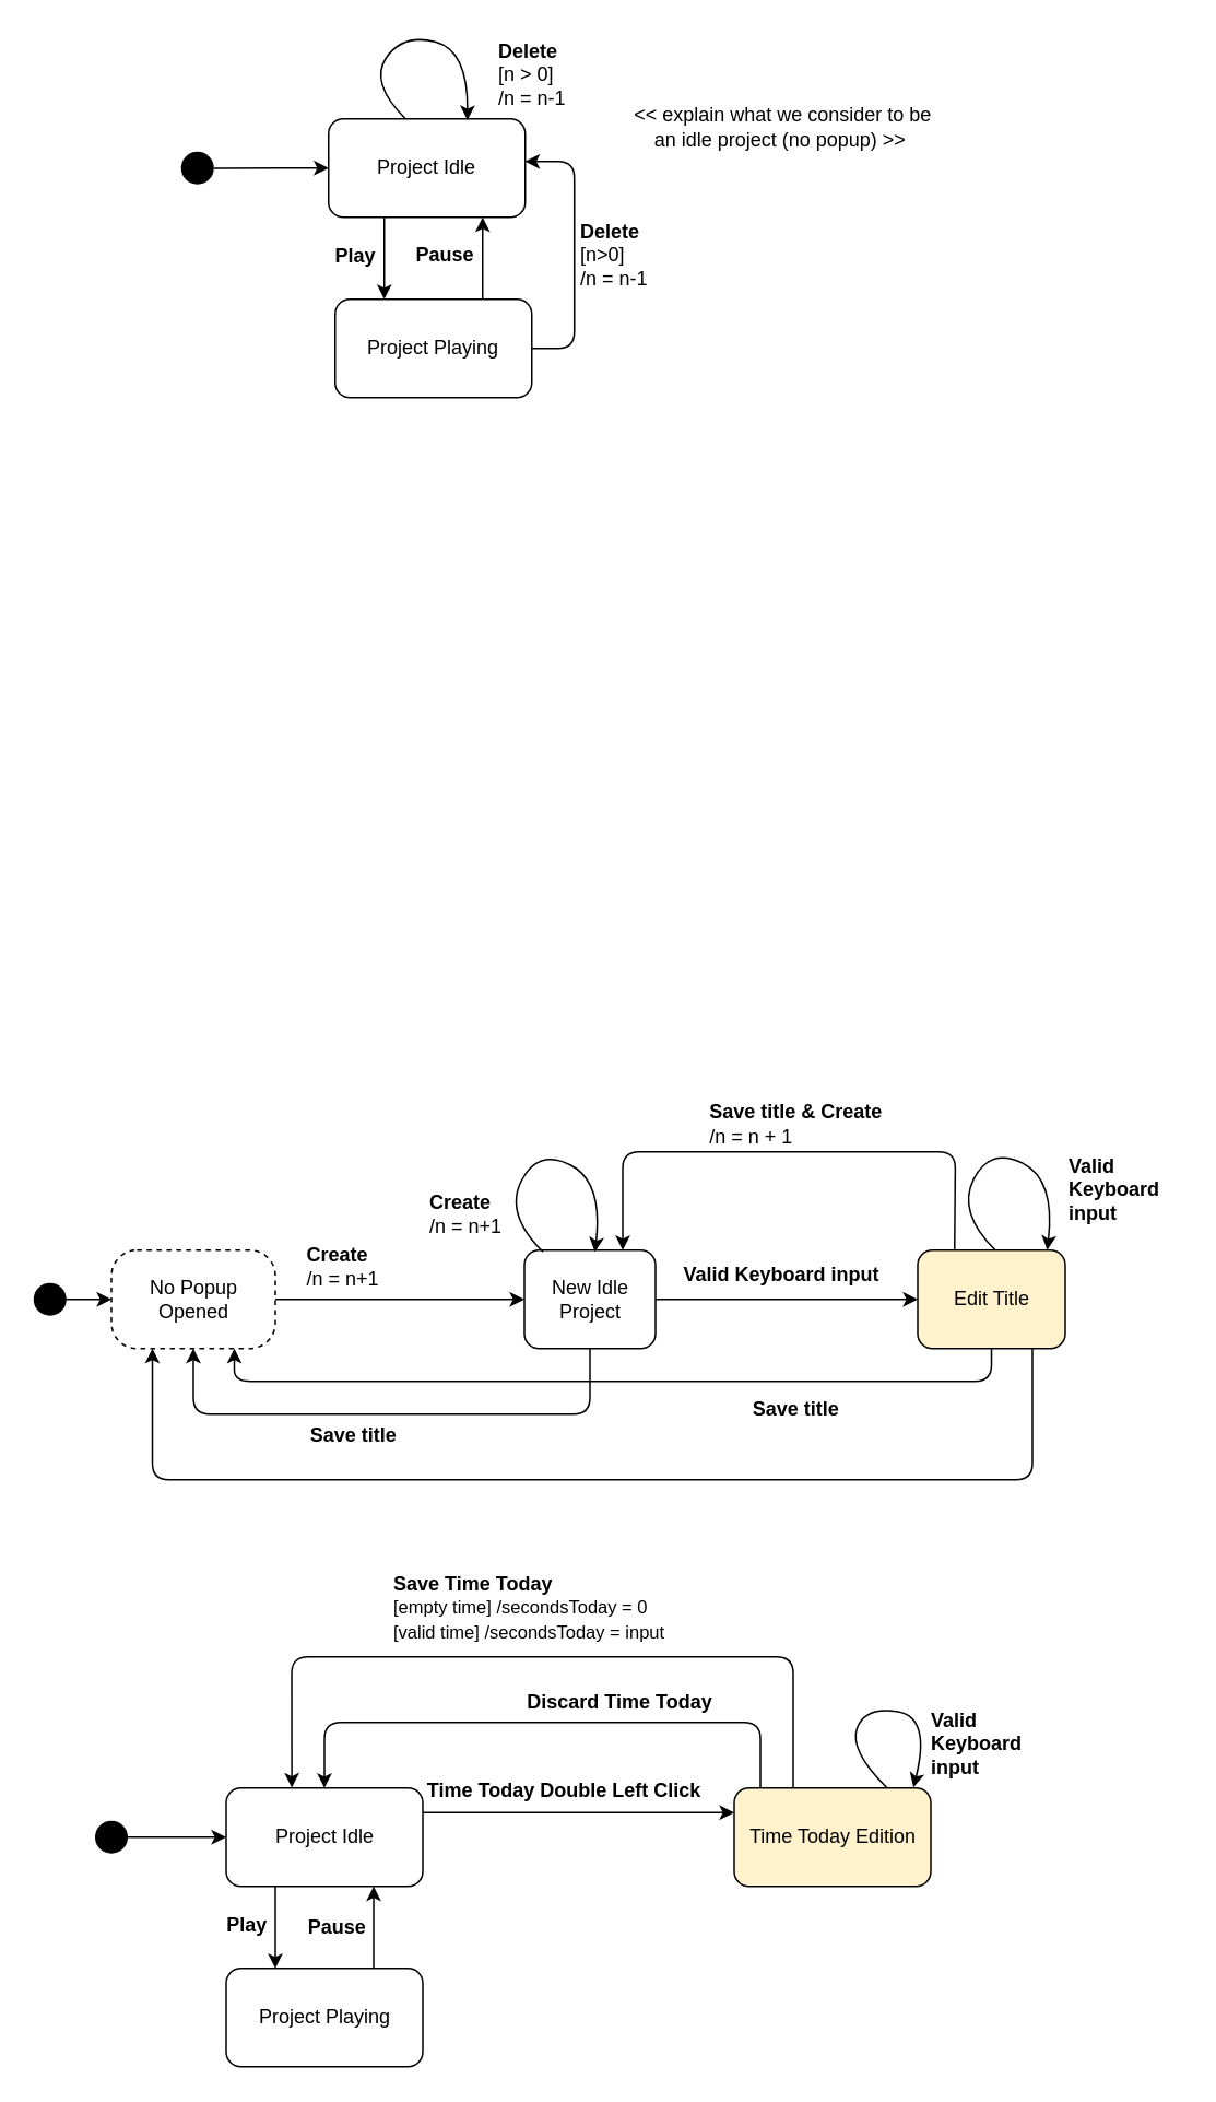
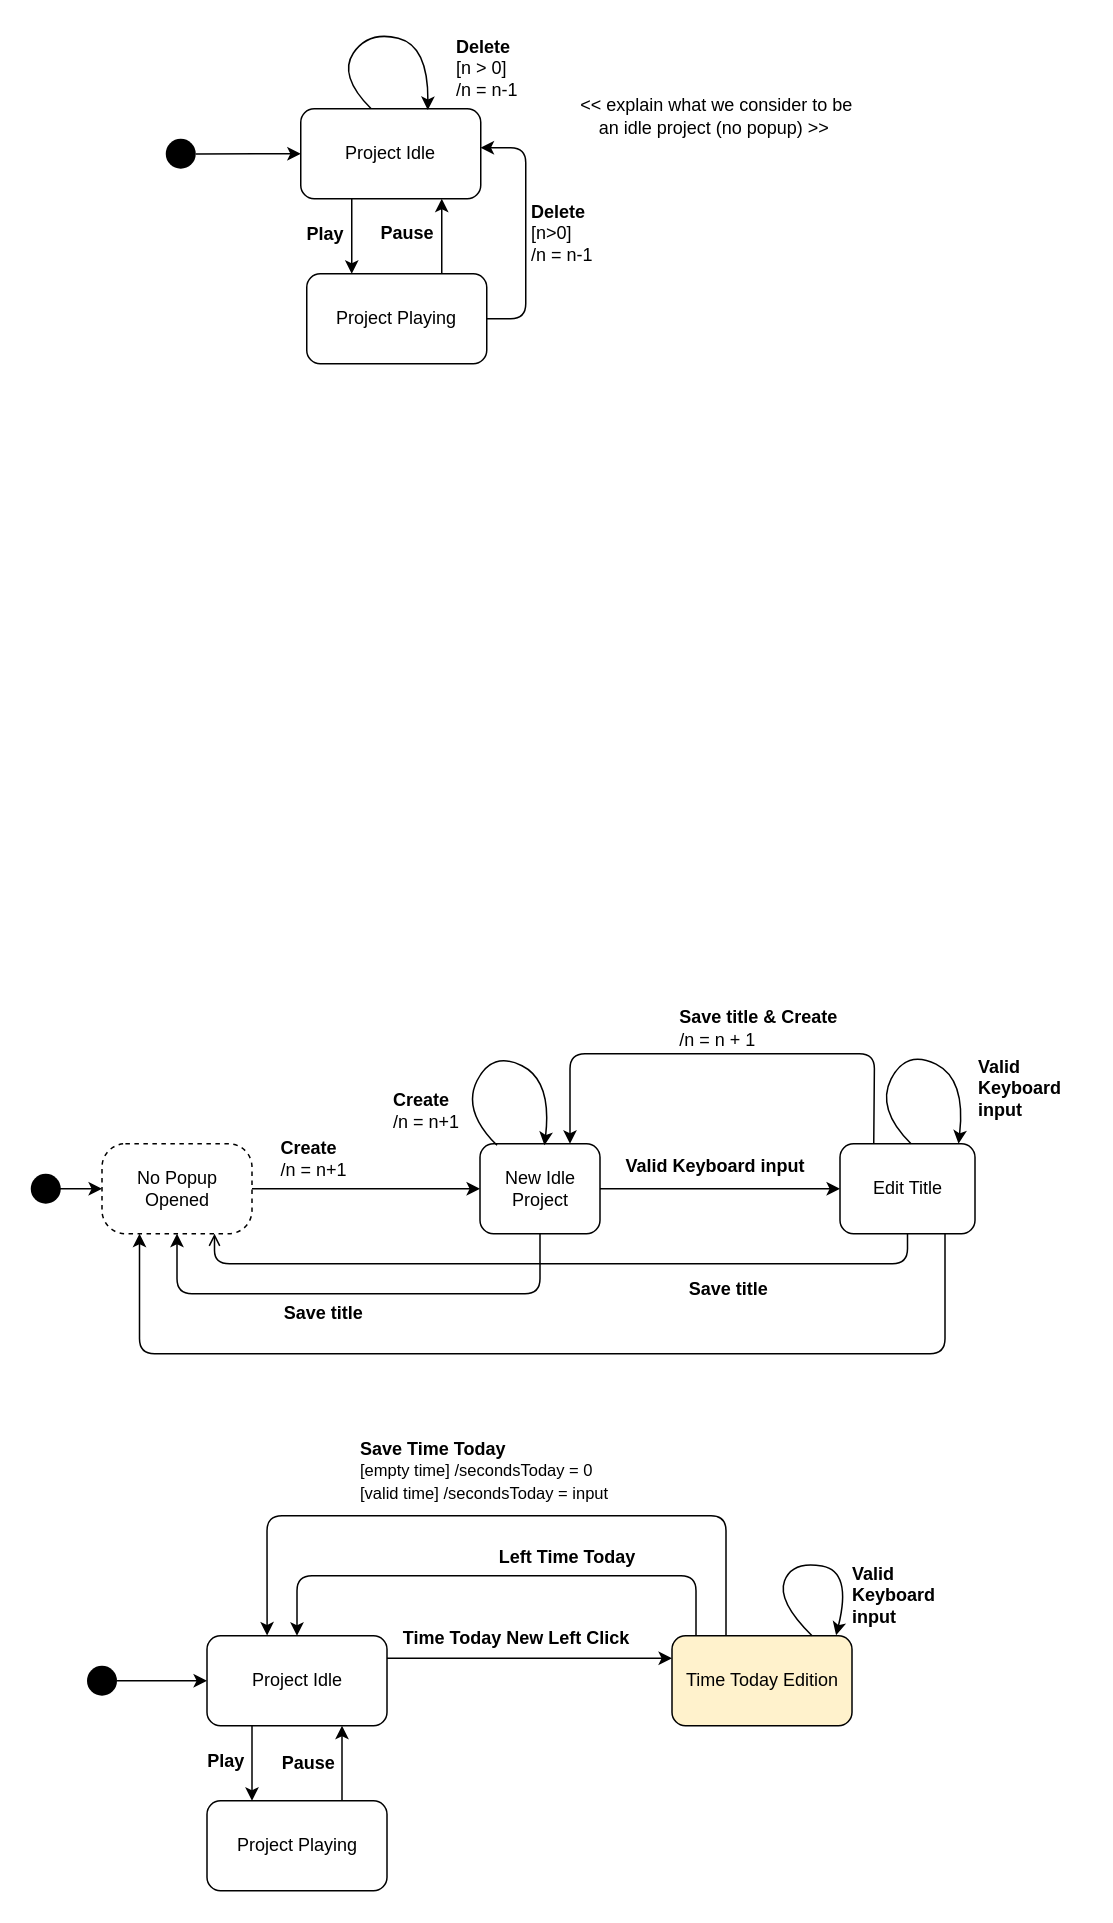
  <mxCell id="0" />
  <mxCell id="1" parent="0" />
  <mxCell id="2" value="Project Idle" style="rounded=1;whiteSpace=wrap;html=1;" parent="1" vertex="1"><mxGeometry x="200" y="72" width="120" height="60" as="geometry" /></mxCell>
  <mxCell id="3" style="edgeStyle=none;html=1;fontSize=12;" parent="1" source="4" target="2" edge="1"><mxGeometry relative="1" as="geometry"><mxPoint x="250" y="102" as="targetPoint" /></mxGeometry></mxCell>
  <mxCell id="4" value="" style="ellipse;fillColor=#000000;strokeColor=none;" parent="1" vertex="1"><mxGeometry x="110" y="92" width="20" height="20" as="geometry" /></mxCell>
  <mxCell id="5" value="&lt;div&gt;&lt;b&gt;Delete&lt;/b&gt;&lt;/div&gt;&lt;div&gt;[n &amp;gt; 0]&lt;/div&gt;&lt;div&gt;&lt;span&gt;/n = n-1&lt;/span&gt;&lt;/div&gt;" style="text;html=1;strokeColor=none;fillColor=none;align=left;verticalAlign=middle;whiteSpace=wrap;rounded=0;fontSize=12;" parent="1" vertex="1"><mxGeometry x="302" y="30" width="50" height="30" as="geometry" /></mxCell>
  <mxCell id="6" style="edgeStyle=none;html=1;exitX=0.75;exitY=0;exitDx=0;exitDy=0;entryX=0.75;entryY=1;entryDx=0;entryDy=0;fontSize=12;" parent="1" source="8" edge="1"><mxGeometry relative="1" as="geometry"><mxPoint x="294" y="132" as="targetPoint" /></mxGeometry></mxCell>
  <mxCell id="7" style="edgeStyle=none;html=1;exitX=1;exitY=0.5;exitDx=0;exitDy=0;entryX=0.999;entryY=0.433;entryDx=0;entryDy=0;entryPerimeter=0;" parent="1" source="8" target="2" edge="1"><mxGeometry relative="1" as="geometry"><Array as="points"><mxPoint x="350" y="212" /><mxPoint x="350" y="98" /></Array></mxGeometry></mxCell>
  <mxCell id="8" value="Project Playing" style="rounded=1;whiteSpace=wrap;html=1;fontSize=12;" parent="1" vertex="1"><mxGeometry x="204" y="182" width="120" height="60" as="geometry" /></mxCell>
  <mxCell id="9" style="edgeStyle=none;html=1;fontSize=12;entryX=0.25;entryY=0;entryDx=0;entryDy=0;exitX=0.25;exitY=1;exitDx=0;exitDy=0;" parent="1" target="8" edge="1"><mxGeometry relative="1" as="geometry"><mxPoint x="234" y="132" as="sourcePoint" /><Array as="points" /></mxGeometry></mxCell>
  <mxCell id="10" value="&lt;b&gt;Play&lt;/b&gt;" style="text;html=1;align=right;verticalAlign=middle;resizable=0;points=[];autosize=1;strokeColor=none;fillColor=none;" parent="1" vertex="1"><mxGeometry x="190" y="146" width="40" height="20" as="geometry" /></mxCell>
  <mxCell id="11" value="&lt;b&gt;Pause&lt;/b&gt;" style="text;html=1;align=right;verticalAlign=middle;resizable=0;points=[];autosize=1;strokeColor=none;fillColor=none;" parent="1" vertex="1"><mxGeometry x="240" y="145" width="50" height="20" as="geometry" /></mxCell>
  <mxCell id="12" style="edgeStyle=none;html=1;" parent="1" source="22" target="15" edge="1"><mxGeometry relative="1" as="geometry"><mxPoint x="254.5" y="792" as="sourcePoint" /></mxGeometry></mxCell>
  <mxCell id="13" style="edgeStyle=none;html=1;" parent="1" source="15" target="18" edge="1"><mxGeometry relative="1" as="geometry" /></mxCell>
  <mxCell id="14" style="edgeStyle=none;html=1;exitX=0.5;exitY=1;exitDx=0;exitDy=0;entryX=0.5;entryY=1;entryDx=0;entryDy=0;" parent="1" source="15" target="22" edge="1"><mxGeometry relative="1" as="geometry"><Array as="points"><mxPoint x="359.5" y="862" /><mxPoint x="117.5" y="862" /></Array></mxGeometry></mxCell>
  <mxCell id="15" value="New Idle&lt;br&gt;Project" style="rounded=1;whiteSpace=wrap;html=1;" parent="1" vertex="1"><mxGeometry x="319.5" y="762" width="80" height="60" as="geometry" /></mxCell>
- <mxCell id="16" style="edgeStyle=none;html=1;exitX=0.5;exitY=1;exitDx=0;exitDy=0;entryX=0.75;entryY=1;entryDx=0;entryDy=0;" parent="1" source="18" target="22" edge="1"><mxGeometry relative="1" as="geometry"><Array as="points"><mxPoint x="604.5" y="842" /><mxPoint x="142.5" y="842" /></Array></mxGeometry></mxCell>
+ <mxCell id="16" style="edgeStyle=none;html=1;exitX=0.5;exitY=1;exitDx=0;exitDy=0;entryX=0.75;entryY=1;entryDx=0;entryDy=0;endArrow=open;" parent="1" source="18" target="22" edge="1"><mxGeometry relative="1" as="geometry"><Array as="points"><mxPoint x="604.5" y="842" /><mxPoint x="142.5" y="842" /></Array></mxGeometry></mxCell>
  <mxCell id="17" style="edgeStyle=none;html=1;exitX=0.25;exitY=0;exitDx=0;exitDy=0;entryX=0.75;entryY=0;entryDx=0;entryDy=0;" parent="1" source="18" target="15" edge="1"><mxGeometry relative="1" as="geometry"><Array as="points"><mxPoint x="582.5" y="702" /><mxPoint x="379.5" y="702" /></Array></mxGeometry></mxCell>
- <mxCell id="18" value="Edit Title" style="rounded=1;whiteSpace=wrap;html=1;fillColor=#fff2cc;" parent="1" vertex="1"><mxGeometry x="559.5" y="762" width="90" height="60" as="geometry" /></mxCell>
+ <mxCell id="18" value="Edit Title" style="rounded=1;whiteSpace=wrap;html=1;" parent="1" vertex="1"><mxGeometry x="559.5" y="762" width="90" height="60" as="geometry" /></mxCell>
  <mxCell id="19" value="&lt;b&gt;Create&lt;/b&gt;&lt;br&gt;/n = n+1" style="text;html=1;align=left;verticalAlign=middle;resizable=0;points=[];autosize=1;strokeColor=none;fillColor=none;" parent="1" vertex="1"><mxGeometry x="184.5" y="757" width="60" height="30" as="geometry" /></mxCell>
  <mxCell id="20" value="&lt;b&gt;Valid Keyboard input&lt;/b&gt;" style="text;html=1;align=left;verticalAlign=middle;resizable=0;points=[];autosize=1;strokeColor=none;fillColor=none;" parent="1" vertex="1"><mxGeometry x="414.5" y="767" width="130" height="20" as="geometry" /></mxCell>
  <mxCell id="21" value="&lt;div style=&quot;text-align: left&quot;&gt;&lt;b&gt;Save title&lt;/b&gt;&lt;/div&gt;" style="text;html=1;align=center;verticalAlign=middle;resizable=0;points=[];autosize=1;strokeColor=none;fillColor=none;" parent="1" vertex="1"><mxGeometry x="449.5" y="849" width="70" height="20" as="geometry" /></mxCell>
  <mxCell id="22" value="No Popup Opened" style="rounded=1;whiteSpace=wrap;html=1;arcSize=26;dashed=1;" parent="1" vertex="1"><mxGeometry x="67.5" y="762" width="100" height="60" as="geometry" /></mxCell>
  <mxCell id="23" style="edgeStyle=none;html=1;exitX=1;exitY=0.5;exitDx=0;exitDy=0;entryX=0;entryY=0.5;entryDx=0;entryDy=0;" parent="1" target="22" edge="1"><mxGeometry relative="1" as="geometry"><mxPoint x="37.5" y="792" as="sourcePoint" /></mxGeometry></mxCell>
  <mxCell id="24" value="" style="ellipse;fillColor=#000000;strokeColor=none;" parent="1" vertex="1"><mxGeometry x="20" y="782" width="20" height="20" as="geometry" /></mxCell>
  <mxCell id="25" value="" style="curved=1;endArrow=classic;html=1;exitX=0.39;exitY=-0.002;exitDx=0;exitDy=0;entryX=0.706;entryY=0.014;entryDx=0;entryDy=0;exitPerimeter=0;entryPerimeter=0;" parent="1" source="2" target="2" edge="1"><mxGeometry width="50" height="50" relative="1" as="geometry"><mxPoint x="248.36" y="73.06" as="sourcePoint" /><mxPoint x="285" y="70" as="targetPoint" /><Array as="points"><mxPoint x="225" y="50" /><mxPoint x="245" y="20" /><mxPoint x="285" y="30" /></Array></mxGeometry></mxCell>
  <mxCell id="26" value="&lt;b&gt;Create&lt;/b&gt;&lt;br&gt;&lt;div&gt;&lt;span&gt;/n = n+1&amp;nbsp;&lt;/span&gt;&lt;/div&gt;" style="text;html=1;align=left;verticalAlign=middle;resizable=0;points=[];autosize=1;strokeColor=none;fillColor=none;" parent="1" vertex="1"><mxGeometry x="259.5" y="725" width="60" height="30" as="geometry" /></mxCell>
  <mxCell id="27" value="&lt;div style=&quot;text-align: left&quot;&gt;&lt;b&gt;Save title&lt;/b&gt;&lt;/div&gt;" style="text;html=1;align=center;verticalAlign=middle;resizable=0;points=[];autosize=1;strokeColor=none;fillColor=none;" parent="1" vertex="1"><mxGeometry x="179.5" y="865" width="70" height="20" as="geometry" /></mxCell>
  <mxCell id="28" value="" style="curved=1;endArrow=classic;html=1;exitX=0.042;exitY=0.051;exitDx=0;exitDy=0;entryX=0.5;entryY=0;entryDx=0;entryDy=0;exitPerimeter=0;" parent="1" edge="1"><mxGeometry width="50" height="50" relative="1" as="geometry"><mxPoint x="606.86" y="762" as="sourcePoint" /><mxPoint x="638.5" y="762" as="targetPoint" /><Array as="points"><mxPoint x="583.5" y="738.94" /><mxPoint x="603.5" y="698.94" /><mxPoint x="643.5" y="718.94" /></Array></mxGeometry></mxCell>
  <mxCell id="29" value="&lt;b&gt;Valid &lt;br&gt;Keyboard &lt;br&gt;input&lt;/b&gt;&lt;br&gt;&lt;div&gt;&lt;br&gt;&lt;/div&gt;" style="text;html=1;align=left;verticalAlign=middle;resizable=0;points=[];autosize=1;strokeColor=none;fillColor=none;" parent="1" vertex="1"><mxGeometry x="649.5" y="702" width="70" height="60" as="geometry" /></mxCell>
- <mxCell id="30" value="&lt;div style=&quot;text-align: left&quot;&gt;&lt;b&gt;Save title &amp;amp; Create&lt;/b&gt;&lt;/div&gt;&lt;span&gt;&lt;div style=&quot;text-align: left&quot;&gt;&lt;span&gt;/n = n + 1&lt;/span&gt;&lt;span&gt;&lt;br&gt;&lt;/span&gt;&lt;/div&gt;&lt;/span&gt;" style="text;html=1;align=center;verticalAlign=middle;resizable=0;points=[];autosize=1;strokeColor=none;fillColor=none;" parent="1" vertex="1"><mxGeometry x="424.5" y="670" width="120" height="30" as="geometry" /></mxCell>
+ <mxCell id="30" value="&lt;div style=&quot;text-align: left&quot;&gt;&lt;b&gt;Save title &amp;amp; Create&lt;/b&gt;&lt;/div&gt;&lt;span&gt;&lt;div style=&quot;text-align: left&quot;&gt;&lt;span&gt;/n = n + 1&lt;/span&gt;&lt;span&gt;&lt;br&gt;&lt;/span&gt;&lt;/div&gt;&lt;/span&gt;" style="text;html=1;align=center;verticalAlign=middle;resizable=0;points=[];autosize=1;strokeColor=none;fillColor=none;" parent="1" vertex="1"><mxGeometry x="444.5" y="670" width="120" height="30" as="geometry" /></mxCell>
  <mxCell id="31" style="edgeStyle=none;html=1;entryX=0.25;entryY=1;entryDx=0;entryDy=0;" parent="1" target="22" edge="1"><mxGeometry relative="1" as="geometry"><Array as="points"><mxPoint x="629.5" y="902" /><mxPoint x="369.5" y="902" /><mxPoint x="92.5" y="902" /></Array><mxPoint x="629.5" y="822" as="sourcePoint" /><mxPoint x="44.5" y="822" as="targetPoint" /></mxGeometry></mxCell>
  <mxCell id="32" value="Project Idle" style="rounded=1;whiteSpace=wrap;html=1;" parent="1" vertex="1"><mxGeometry x="137.5" y="1090" width="120" height="60" as="geometry" /></mxCell>
  <mxCell id="33" value="" style="ellipse;fillColor=#000000;strokeColor=none;" parent="1" vertex="1"><mxGeometry x="57.5" y="1110" width="20" height="20" as="geometry" /></mxCell>
  <mxCell id="34" style="edgeStyle=none;html=1;fontSize=12;startArrow=none;" parent="1" source="33" target="32" edge="1"><mxGeometry relative="1" as="geometry"><mxPoint x="127.5" y="1120" as="targetPoint" /><mxPoint x="67.5" y="1120" as="sourcePoint" /></mxGeometry></mxCell>
- <mxCell id="35" value="&lt;b&gt;Time Today Double Left Click&lt;/b&gt;" style="text;html=1;strokeColor=none;fillColor=none;align=center;verticalAlign=middle;whiteSpace=wrap;rounded=0;" parent="1" vertex="1"><mxGeometry x="252.5" y="1077" width="182" height="30" as="geometry" /></mxCell>
+ <mxCell id="35" value="&lt;b&gt;Time Today New Left Click&lt;/b&gt;" style="text;html=1;strokeColor=none;fillColor=none;align=center;verticalAlign=middle;whiteSpace=wrap;rounded=0;" parent="1" vertex="1"><mxGeometry x="252.5" y="1077" width="182" height="30" as="geometry" /></mxCell>
  <mxCell id="36" value="Time Today Edition" style="rounded=1;whiteSpace=wrap;html=1;fillColor=#fff2cc;" parent="1" vertex="1"><mxGeometry x="447.5" y="1090" width="120" height="60" as="geometry" /></mxCell>
  <mxCell id="37" value="" style="edgeStyle=none;html=1;entryX=0;entryY=0.25;entryDx=0;entryDy=0;exitX=1;exitY=0.25;exitDx=0;exitDy=0;" parent="1" source="32" target="36" edge="1"><mxGeometry relative="1" as="geometry"><mxPoint x="257.5" y="1140" as="sourcePoint" /><mxPoint x="467.5" y="1135" as="targetPoint" /><Array as="points"><mxPoint x="287.5" y="1105" /><mxPoint x="377.5" y="1105" /></Array></mxGeometry></mxCell>
  <mxCell id="38" style="edgeStyle=none;html=1;entryX=0.5;entryY=0;entryDx=0;entryDy=0;fontSize=12;" parent="1" target="32" edge="1"><mxGeometry relative="1" as="geometry"><Array as="points"><mxPoint x="463.5" y="1050" /><mxPoint x="197.5" y="1050" /></Array><mxPoint x="463.5" y="1090" as="sourcePoint" /></mxGeometry></mxCell>
- <mxCell id="39" value="&lt;div&gt;&lt;b&gt;&lt;font style=&quot;font-size: 12px&quot;&gt;Discard Time Today&lt;/font&gt;&lt;/b&gt;&lt;/div&gt;&lt;span style=&quot;font-size: 11px&quot;&gt;&lt;br&gt;&lt;/span&gt;" style="text;html=1;strokeColor=none;fillColor=none;align=center;verticalAlign=middle;whiteSpace=wrap;rounded=0;" parent="1" vertex="1"><mxGeometry x="287.5" y="1030" width="180" height="30" as="geometry" /></mxCell>
+ <mxCell id="39" value="&lt;div&gt;&lt;b&gt;&lt;font style=&quot;font-size: 12px&quot;&gt;Left Time Today&lt;/font&gt;&lt;/b&gt;&lt;/div&gt;&lt;span style=&quot;font-size: 11px&quot;&gt;&lt;br&gt;&lt;/span&gt;" style="text;html=1;strokeColor=none;fillColor=none;align=center;verticalAlign=middle;whiteSpace=wrap;rounded=0;" parent="1" vertex="1"><mxGeometry x="287.5" y="1030" width="180" height="30" as="geometry" /></mxCell>
  <mxCell id="40" style="edgeStyle=none;html=1;entryX=0.334;entryY=-0.003;entryDx=0;entryDy=0;fontSize=12;entryPerimeter=0;" parent="1" target="32" edge="1"><mxGeometry relative="1" as="geometry"><Array as="points"><mxPoint x="483.5" y="1010" /><mxPoint x="177.5" y="1010" /></Array><mxPoint x="483.5" y="1090" as="sourcePoint" /></mxGeometry></mxCell>
  <mxCell id="41" value="&lt;div&gt;&lt;font&gt;&lt;b style=&quot;font-size: 12px&quot;&gt;Save Time Today&lt;/b&gt;&lt;br&gt;&lt;font style=&quot;font-size: 11px&quot;&gt;[empty time]&amp;nbsp;&lt;/font&gt;&lt;/font&gt;&lt;span style=&quot;font-size: 11px&quot;&gt;/secondsToday = 0&lt;/span&gt;&lt;/div&gt;&lt;div&gt;&lt;font style=&quot;font-size: 11px&quot;&gt;[valid time]&amp;nbsp;&lt;/font&gt;&lt;span style=&quot;font-size: 11px&quot;&gt;/secondsToday = input&lt;/span&gt;&lt;/div&gt;" style="text;html=1;strokeColor=none;fillColor=none;align=left;verticalAlign=middle;whiteSpace=wrap;rounded=0;" parent="1" vertex="1"><mxGeometry x="237.5" y="930" width="210" height="100" as="geometry" /></mxCell>
  <mxCell id="42" style="edgeStyle=none;html=1;exitX=0.75;exitY=0;exitDx=0;exitDy=0;entryX=0.75;entryY=1;entryDx=0;entryDy=0;fontSize=12;" parent="1" source="43" edge="1"><mxGeometry relative="1" as="geometry"><mxPoint x="227.5" y="1150" as="targetPoint" /></mxGeometry></mxCell>
  <mxCell id="43" value="Project Playing" style="rounded=1;whiteSpace=wrap;html=1;fontSize=12;" parent="1" vertex="1"><mxGeometry x="137.5" y="1200" width="120" height="60" as="geometry" /></mxCell>
  <mxCell id="44" style="edgeStyle=none;html=1;fontSize=12;entryX=0.25;entryY=0;entryDx=0;entryDy=0;exitX=0.25;exitY=1;exitDx=0;exitDy=0;" parent="1" target="43" edge="1"><mxGeometry relative="1" as="geometry"><mxPoint x="167.5" y="1150" as="sourcePoint" /><Array as="points" /></mxGeometry></mxCell>
  <mxCell id="45" value="&lt;b&gt;Play&lt;/b&gt;" style="text;html=1;align=center;verticalAlign=middle;resizable=0;points=[];autosize=1;strokeColor=none;fillColor=none;" parent="1" vertex="1"><mxGeometry x="129.5" y="1164" width="40" height="20" as="geometry" /></mxCell>
  <mxCell id="46" value="&lt;b&gt;Pause&lt;/b&gt;" style="text;html=1;align=center;verticalAlign=middle;resizable=0;points=[];autosize=1;strokeColor=none;fillColor=none;" parent="1" vertex="1"><mxGeometry x="179.5" y="1165" width="50" height="20" as="geometry" /></mxCell>
  <mxCell id="47" value="" style="curved=1;endArrow=classic;html=1;exitX=0.042;exitY=0.051;exitDx=0;exitDy=0;entryX=0.924;entryY=-0.005;entryDx=0;entryDy=0;exitPerimeter=0;entryPerimeter=0;" parent="1" edge="1"><mxGeometry width="50" height="50" relative="1" as="geometry"><mxPoint x="540.86" y="1090" as="sourcePoint" /><mxPoint x="556.88" y="1089.7" as="targetPoint" /><Array as="points"><mxPoint x="517.5" y="1066.94" /><mxPoint x="527.5" y="1040" /><mxPoint x="567.5" y="1047" /></Array></mxGeometry></mxCell>
  <mxCell id="48" value="&lt;b&gt;Valid &lt;br&gt;Keyboard &lt;br&gt;input&lt;/b&gt;&lt;br&gt;&lt;div&gt;&lt;br&gt;&lt;/div&gt;" style="text;html=1;align=left;verticalAlign=middle;resizable=0;points=[];autosize=1;strokeColor=none;fillColor=none;" parent="1" vertex="1"><mxGeometry x="566" y="1040" width="70" height="60" as="geometry" /></mxCell>
  <mxCell id="49" value="" style="curved=1;endArrow=classic;html=1;exitX=0.042;exitY=0.051;exitDx=0;exitDy=0;entryX=0.5;entryY=0;entryDx=0;entryDy=0;exitPerimeter=0;" parent="1" edge="1"><mxGeometry width="50" height="50" relative="1" as="geometry"><mxPoint x="330.86" y="763.06" as="sourcePoint" /><mxPoint x="362.5" y="763.06" as="targetPoint" /><Array as="points"><mxPoint x="307.5" y="740" /><mxPoint x="327.5" y="700" /><mxPoint x="367.5" y="720" /></Array></mxGeometry></mxCell>
  <mxCell id="50" value="&lt;div&gt;&lt;b&gt;Delete&lt;/b&gt;&lt;/div&gt;&lt;div&gt;[n&amp;gt;0]&lt;/div&gt;&lt;div&gt;&lt;span&gt;/n = n-1&lt;/span&gt;&lt;/div&gt;" style="text;html=1;strokeColor=none;fillColor=none;align=left;verticalAlign=middle;whiteSpace=wrap;rounded=0;fontSize=12;" parent="1" vertex="1"><mxGeometry x="352" y="140" width="53" height="30" as="geometry" /></mxCell>
  <mxCell id="51" value="&amp;lt;&amp;lt; explain what we consider to be &lt;br&gt;an idle project (no popup) &amp;gt;&amp;gt;&amp;nbsp;" style="text;html=1;align=center;verticalAlign=middle;resizable=0;points=[];autosize=1;strokeColor=none;fillColor=none;" parent="1" vertex="1"><mxGeometry x="377" y="62" width="200" height="30" as="geometry" /></mxCell>
